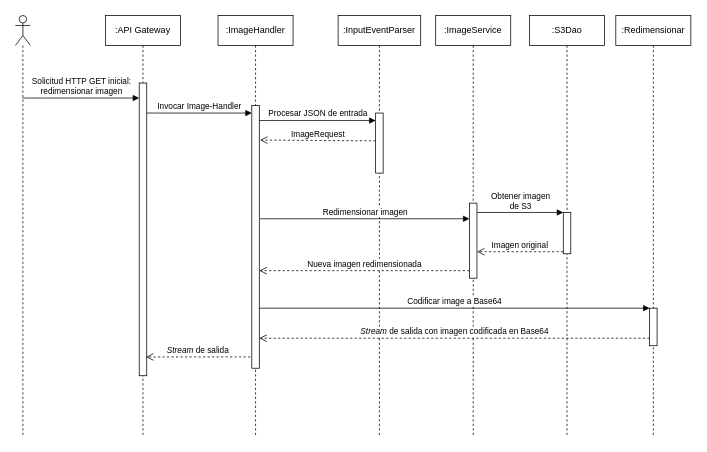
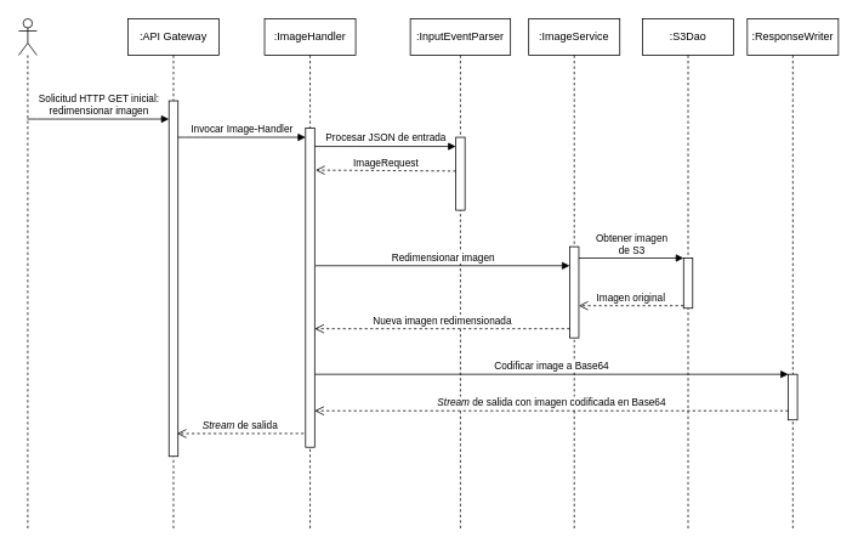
  <mxCell id="0" />
  <mxCell id="1" parent="0" />
  <mxCell id="2" value=":API Gateway" style="shape=umlLifeline;perimeter=lifelinePerimeter;whiteSpace=wrap;html=1;container=1;collapsible=0;recursiveResize=0;outlineConnect=0;" vertex="1" parent="1"><mxGeometry x="140" y="20" width="100" height="560" as="geometry" /></mxCell>
  <mxCell id="3" value="" style="html=1;points=[];perimeter=orthogonalPerimeter;" vertex="1" parent="2"><mxGeometry x="45" y="90" width="10" height="390" as="geometry" /></mxCell>
  <mxCell id="4" value="" style="shape=umlLifeline;participant=umlActor;perimeter=lifelinePerimeter;whiteSpace=wrap;html=1;container=1;collapsible=0;recursiveResize=0;verticalAlign=top;spacingTop=36;labelBackgroundColor=#ffffff;outlineConnect=0;" vertex="1" parent="1"><mxGeometry x="20" y="20" width="20" height="560" as="geometry" /></mxCell>
  <mxCell id="5" value=":ImageHandler" style="shape=umlLifeline;perimeter=lifelinePerimeter;whiteSpace=wrap;html=1;container=1;collapsible=0;recursiveResize=0;outlineConnect=0;" vertex="1" parent="1"><mxGeometry x="290" y="20" width="100" height="560" as="geometry" /></mxCell>
  <mxCell id="6" value="" style="html=1;points=[];perimeter=orthogonalPerimeter;" vertex="1" parent="5"><mxGeometry x="45" y="120" width="10" height="350" as="geometry" /></mxCell>
  <mxCell id="7" value=":InputEventParser" style="shape=umlLifeline;perimeter=lifelinePerimeter;whiteSpace=wrap;html=1;container=1;collapsible=0;recursiveResize=0;outlineConnect=0;" vertex="1" parent="1"><mxGeometry x="450" y="20" width="110" height="560" as="geometry" /></mxCell>
  <mxCell id="8" value="" style="html=1;points=[];perimeter=orthogonalPerimeter;" vertex="1" parent="7"><mxGeometry x="50" y="130" width="10" height="80" as="geometry" /></mxCell>
  <mxCell id="9" value=":ImageService" style="shape=umlLifeline;perimeter=lifelinePerimeter;whiteSpace=wrap;html=1;container=1;collapsible=0;recursiveResize=0;outlineConnect=0;" vertex="1" parent="1"><mxGeometry x="580" y="20" width="100" height="560" as="geometry" /></mxCell>
  <mxCell id="10" value="" style="html=1;points=[];perimeter=orthogonalPerimeter;" vertex="1" parent="9"><mxGeometry x="45" y="250" width="10" height="100" as="geometry" /></mxCell>
  <mxCell id="11" value=":S3Dao" style="shape=umlLifeline;perimeter=lifelinePerimeter;whiteSpace=wrap;html=1;container=1;collapsible=0;recursiveResize=0;outlineConnect=0;" vertex="1" parent="1"><mxGeometry x="705" y="20" width="100" height="560" as="geometry" /></mxCell>
  <mxCell id="12" value="" style="html=1;points=[];perimeter=orthogonalPerimeter;" vertex="1" parent="11"><mxGeometry x="45" y="262.5" width="10" height="55" as="geometry" /></mxCell>
- <mxCell id="13" value=":Redimensionar" style="shape=umlLifeline;perimeter=lifelinePerimeter;whiteSpace=wrap;html=1;container=1;collapsible=0;recursiveResize=0;outlineConnect=0;" vertex="1" parent="1"><mxGeometry x="820" y="20" width="100" height="560" as="geometry" /></mxCell>
+ <mxCell id="13" value=":ResponseWriter" style="shape=umlLifeline;perimeter=lifelinePerimeter;whiteSpace=wrap;html=1;container=1;collapsible=0;recursiveResize=0;outlineConnect=0;" vertex="1" parent="1"><mxGeometry x="820" y="20" width="100" height="560" as="geometry" /></mxCell>
  <mxCell id="14" value="" style="html=1;points=[];perimeter=orthogonalPerimeter;" vertex="1" parent="13"><mxGeometry x="45" y="390" width="10" height="50" as="geometry" /></mxCell>
  <mxCell id="15" value="Solicitud HTTP GET inicial:&lt;br&gt;redimensionar imagen&lt;br&gt;" style="html=1;verticalAlign=bottom;startArrow=none;endArrow=block;startSize=8;startFill=0;" edge="1" target="3" parent="1" source="4"><mxGeometry relative="1" as="geometry"><mxPoint x="0" y="220" as="sourcePoint" /><Array as="points"><mxPoint x="50" y="130" /></Array></mxGeometry></mxCell>
  <mxCell id="16" value="Invocar Image-Handler" style="html=1;verticalAlign=bottom;startArrow=none;endArrow=block;startSize=8;startFill=0;" edge="1" target="6" parent="1" source="3"><mxGeometry relative="1" as="geometry"><mxPoint x="210" y="190" as="sourcePoint" /><Array as="points"><mxPoint x="210" y="150" /></Array></mxGeometry></mxCell>
  <mxCell id="17" value="Procesar JSON de entrada" style="html=1;verticalAlign=bottom;startArrow=none;endArrow=block;startSize=8;startFill=0;" edge="1" target="8" parent="1" source="6"><mxGeometry relative="1" as="geometry"><mxPoint x="344" y="157.5" as="sourcePoint" /><Array as="points"><mxPoint x="380" y="160" /></Array></mxGeometry></mxCell>
  <mxCell id="18" value="ImageRequest" style="html=1;verticalAlign=bottom;endArrow=open;dashed=1;endSize=8;exitX=0;exitY=0.463;exitDx=0;exitDy=0;exitPerimeter=0;" edge="1" parent="1" source="8"><mxGeometry relative="1" as="geometry"><mxPoint x="460" y="210" as="sourcePoint" /><mxPoint x="346" y="186" as="targetPoint" /></mxGeometry></mxCell>
  <mxCell id="19" value="Redimensionar imagen" style="html=1;verticalAlign=bottom;startArrow=none;endArrow=block;startSize=8;exitX=1.1;exitY=0.431;exitDx=0;exitDy=0;exitPerimeter=0;startFill=0;" edge="1" target="10" parent="1" source="6"><mxGeometry relative="1" as="geometry"><mxPoint x="565" y="200" as="sourcePoint" /></mxGeometry></mxCell>
  <mxCell id="20" value="Obtener imagen&lt;br&gt;de S3&lt;br&gt;" style="html=1;verticalAlign=bottom;endArrow=block;entryX=0;entryY=0;" edge="1" target="12" parent="1" source="10"><mxGeometry relative="1" as="geometry"><mxPoint x="695" y="295" as="sourcePoint" /></mxGeometry></mxCell>
  <mxCell id="21" value="Imagen original" style="html=1;verticalAlign=bottom;endArrow=open;dashed=1;endSize=8;exitX=0;exitY=0.95;" edge="1" source="12" parent="1" target="10"><mxGeometry relative="1" as="geometry"><mxPoint x="695" y="371" as="targetPoint" /></mxGeometry></mxCell>
  <mxCell id="22" value="Codificar image a Base64" style="html=1;verticalAlign=bottom;endArrow=block;entryX=0;entryY=0;" edge="1" target="14" parent="1" source="6"><mxGeometry relative="1" as="geometry"><mxPoint x="845" y="410" as="sourcePoint" /></mxGeometry></mxCell>
  <mxCell id="23" value="&lt;i&gt;Stream&lt;/i&gt; de salida con imagen codificada en Base64" style="html=1;verticalAlign=bottom;endArrow=open;dashed=1;endSize=8;" edge="1" source="14" parent="1" target="6"><mxGeometry relative="1" as="geometry"><mxPoint x="845" y="486" as="targetPoint" /><Array as="points"><mxPoint x="600" y="450" /></Array></mxGeometry></mxCell>
  <mxCell id="24" value="&lt;i&gt;Stream&lt;/i&gt; de salida" style="html=1;verticalAlign=bottom;endArrow=open;dashed=1;endSize=8;exitX=-0.2;exitY=0.957;exitDx=0;exitDy=0;exitPerimeter=0;" edge="1" parent="1" source="6"><mxGeometry relative="1" as="geometry"><mxPoint x="270" y="450" as="sourcePoint" /><mxPoint x="194" y="475" as="targetPoint" /><Array as="points" /></mxGeometry></mxCell>
  <mxCell id="25" value="Nueva imagen redimensionada" style="html=1;verticalAlign=bottom;endArrow=open;dashed=1;endSize=8;" edge="1" parent="1" source="10" target="6"><mxGeometry relative="1" as="geometry"><mxPoint x="580" y="370" as="sourcePoint" /><mxPoint x="500" y="370" as="targetPoint" /><Array as="points"><mxPoint x="440" y="360" /></Array></mxGeometry></mxCell>
